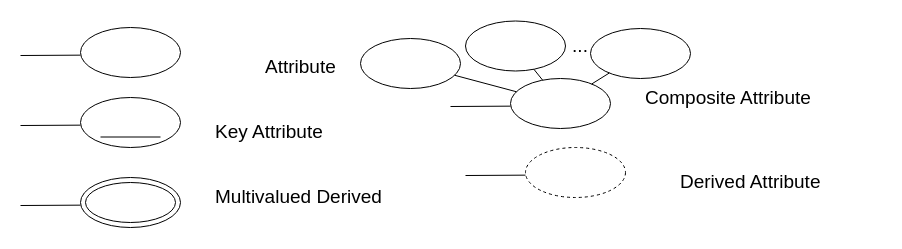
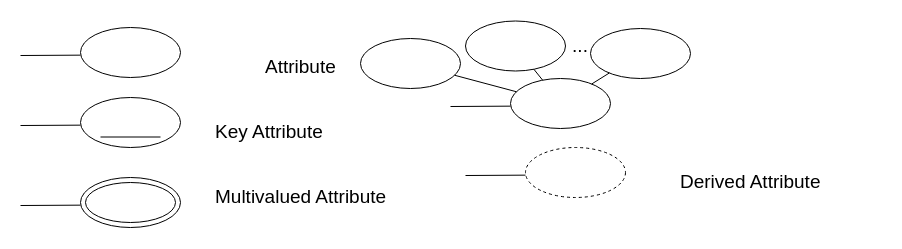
  <mxCell id="0" />
  <mxCell id="1" parent="0" />
  <mxCell id="2" value="" style="ellipse;whiteSpace=wrap;html=1;fontSize=19;" parent="1" vertex="1"><mxGeometry x="80" y="27" width="100" height="50" as="geometry" /></mxCell>
  <mxCell id="3" value="" style="endArrow=none;html=1;fontSize=19;entryX=0;entryY=0.553;entryDx=0;entryDy=0;entryPerimeter=0;" parent="1" target="2" edge="1"><mxGeometry width="50" height="50" relative="1" as="geometry"><mxPoint x="20" y="55" as="sourcePoint" /><mxPoint x="70" y="97" as="targetPoint" /></mxGeometry></mxCell>
  <mxCell id="4" value="Attribute" style="text;html=1;strokeColor=none;fillColor=none;align=left;verticalAlign=middle;whiteSpace=wrap;rounded=0;fontSize=19;" parent="1" vertex="1"><mxGeometry x="263" y="47" width="80" height="40" as="geometry" /></mxCell>
  <mxCell id="5" value="" style="ellipse;whiteSpace=wrap;html=1;fontSize=19;" parent="1" vertex="1"><mxGeometry x="80" y="97" width="100" height="50" as="geometry" /></mxCell>
  <mxCell id="6" value="" style="endArrow=none;html=1;fontSize=19;entryX=0;entryY=0.553;entryDx=0;entryDy=0;entryPerimeter=0;" parent="1" target="5" edge="1"><mxGeometry width="50" height="50" relative="1" as="geometry"><mxPoint x="20" y="125" as="sourcePoint" /><mxPoint x="70" y="167" as="targetPoint" /></mxGeometry></mxCell>
  <mxCell id="7" value="Key Attribute" style="text;html=1;strokeColor=none;fillColor=none;align=left;verticalAlign=middle;whiteSpace=wrap;rounded=0;fontSize=19;" parent="1" vertex="1"><mxGeometry x="213" y="112" width="180" height="40" as="geometry" /></mxCell>
  <mxCell id="8" value="" style="endArrow=none;html=1;fontSize=19;" parent="1" edge="1"><mxGeometry width="50" height="50" relative="1" as="geometry"><mxPoint x="100" y="136.5" as="sourcePoint" /><mxPoint x="160" y="136.5" as="targetPoint" /></mxGeometry></mxCell>
  <mxCell id="9" value="" style="ellipse;whiteSpace=wrap;html=1;fontSize=19;" parent="1" vertex="1"><mxGeometry x="80" y="177" width="100" height="50" as="geometry" /></mxCell>
  <mxCell id="10" value="" style="endArrow=none;html=1;fontSize=19;entryX=0;entryY=0.553;entryDx=0;entryDy=0;entryPerimeter=0;" parent="1" target="9" edge="1"><mxGeometry width="50" height="50" relative="1" as="geometry"><mxPoint x="20" y="205" as="sourcePoint" /><mxPoint x="70" y="247" as="targetPoint" /></mxGeometry></mxCell>
- <mxCell id="11" value="Multivalued Derived" style="text;html=1;strokeColor=none;fillColor=none;align=left;verticalAlign=middle;whiteSpace=wrap;rounded=0;fontSize=19;" parent="1" vertex="1"><mxGeometry x="213" y="177" width="250" height="40" as="geometry" /></mxCell>
+ <mxCell id="11" value="Multivalued Attribute" style="text;html=1;strokeColor=none;fillColor=none;align=left;verticalAlign=middle;whiteSpace=wrap;rounded=0;fontSize=19;" parent="1" vertex="1"><mxGeometry x="213" y="177" width="250" height="40" as="geometry" /></mxCell>
  <mxCell id="12" value="" style="ellipse;whiteSpace=wrap;html=1;fontSize=19;" parent="1" vertex="1"><mxGeometry x="85" y="182" width="90" height="40" as="geometry" /></mxCell>
  <mxCell id="13" value="" style="ellipse;whiteSpace=wrap;html=1;fontSize=19;" parent="1" vertex="1"><mxGeometry x="510" y="78" width="100" height="50" as="geometry" /></mxCell>
  <mxCell id="14" value="" style="endArrow=none;html=1;fontSize=19;entryX=0;entryY=0.553;entryDx=0;entryDy=0;entryPerimeter=0;" parent="1" target="13" edge="1"><mxGeometry width="50" height="50" relative="1" as="geometry"><mxPoint x="450" y="106" as="sourcePoint" /><mxPoint x="500" y="148" as="targetPoint" /></mxGeometry></mxCell>
- <mxCell id="15" value="Composite Attribute" style="text;html=1;strokeColor=none;fillColor=none;align=left;verticalAlign=middle;whiteSpace=wrap;rounded=0;fontSize=19;" parent="1" vertex="1"><mxGeometry x="643" y="78" width="237" height="40" as="geometry" /></mxCell>
  <mxCell id="16" value="" style="ellipse;whiteSpace=wrap;html=1;fontSize=19;" parent="1" vertex="1"><mxGeometry x="465" y="20.5" width="100" height="50" as="geometry" /></mxCell>
  <mxCell id="17" value="" style="ellipse;whiteSpace=wrap;html=1;fontSize=19;" parent="1" vertex="1"><mxGeometry x="360" y="38" width="100" height="50" as="geometry" /></mxCell>
  <mxCell id="18" value="" style="ellipse;whiteSpace=wrap;html=1;fontSize=19;" parent="1" vertex="1"><mxGeometry x="590" y="28" width="100" height="50" as="geometry" /></mxCell>
  <mxCell id="19" value="" style="endArrow=none;html=1;fontSize=19;" parent="1" source="13" target="18" edge="1"><mxGeometry width="50" height="50" relative="1" as="geometry"><mxPoint x="360" y="198" as="sourcePoint" /><mxPoint x="410" y="148" as="targetPoint" /></mxGeometry></mxCell>
  <mxCell id="20" value="" style="endArrow=none;html=1;fontSize=19;" parent="1" source="13" target="16" edge="1"><mxGeometry width="50" height="50" relative="1" as="geometry"><mxPoint x="601.497" y="93.584" as="sourcePoint" /><mxPoint x="618.765" y="82.522" as="targetPoint" /></mxGeometry></mxCell>
  <mxCell id="21" value="" style="endArrow=none;html=1;fontSize=19;" parent="1" source="13" target="17" edge="1"><mxGeometry width="50" height="50" relative="1" as="geometry"><mxPoint x="611.497" y="103.584" as="sourcePoint" /><mxPoint x="628.765" y="92.522" as="targetPoint" /></mxGeometry></mxCell>
  <mxCell id="22" value="..." style="text;html=1;strokeColor=none;fillColor=none;align=center;verticalAlign=middle;whiteSpace=wrap;rounded=0;fontSize=19;" parent="1" vertex="1"><mxGeometry x="560" y="35.5" width="40" height="20" as="geometry" /></mxCell>
  <mxCell id="23" value="" style="ellipse;whiteSpace=wrap;html=1;fontSize=19;dashed=1;" parent="1" vertex="1"><mxGeometry x="525" y="147" width="100" height="50" as="geometry" /></mxCell>
  <mxCell id="24" value="" style="endArrow=none;html=1;fontSize=19;entryX=0;entryY=0.553;entryDx=0;entryDy=0;entryPerimeter=0;" parent="1" target="23" edge="1"><mxGeometry width="50" height="50" relative="1" as="geometry"><mxPoint x="465" y="175" as="sourcePoint" /><mxPoint x="515" y="217" as="targetPoint" /></mxGeometry></mxCell>
  <mxCell id="25" value="Derived Attribute" style="text;html=1;strokeColor=none;fillColor=none;align=left;verticalAlign=middle;whiteSpace=wrap;rounded=0;fontSize=19;" parent="1" vertex="1"><mxGeometry x="678" y="162" width="182" height="40" as="geometry" /></mxCell>
